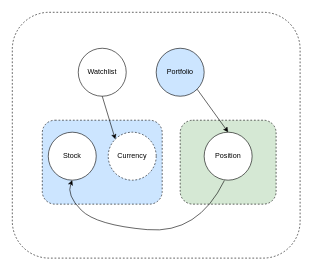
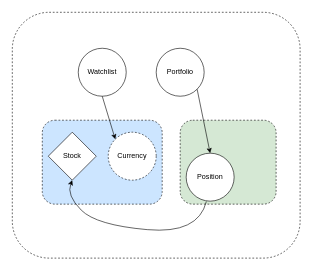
  <mxCell id="0" />
  <mxCell id="1" parent="0" />
  <mxCell id="2" value="" style="rounded=1;whiteSpace=wrap;html=1;dashed=1;" vertex="1" parent="1"><mxGeometry x="20" y="20" width="480" height="410" as="geometry" /></mxCell>
  <mxCell id="3" value="" style="rounded=1;whiteSpace=wrap;html=1;dashed=1;fillColor=#D5E8D4;" vertex="1" parent="1"><mxGeometry x="300" y="200" width="160" height="140" as="geometry" /></mxCell>
  <mxCell id="4" value="" style="rounded=1;whiteSpace=wrap;html=1;dashed=1;fillColor=#CCE5FF;" vertex="1" parent="1"><mxGeometry x="70" y="200" width="200" height="140" as="geometry" /></mxCell>
- <mxCell id="5" value="Portfolio" style="ellipse;whiteSpace=wrap;html=1;aspect=fixed;fillColor=#cce5ff;" vertex="1" parent="1"><mxGeometry x="260" y="80" width="80" height="80" as="geometry" /></mxCell>
- <mxCell id="6" value="Stock" style="ellipse;whiteSpace=wrap;html=1;aspect=fixed;" vertex="1" parent="1"><mxGeometry x="80" y="220" width="80" height="80" as="geometry" /></mxCell>
- <mxCell id="7" value="Position" style="ellipse;whiteSpace=wrap;html=1;aspect=fixed;" vertex="1" parent="1"><mxGeometry x="340" y="220" width="80" height="80" as="geometry" /></mxCell>
+ <mxCell id="5" value="Portfolio" style="ellipse;whiteSpace=wrap;html=1;aspect=fixed;" vertex="1" parent="1"><mxGeometry x="260" y="80" width="80" height="80" as="geometry" /></mxCell>
+ <mxCell id="6" value="Stock" style="rhombus;whiteSpace=wrap;html=1;aspect=fixed;" vertex="1" parent="1"><mxGeometry x="80" y="220" width="80" height="80" as="geometry" /></mxCell>
+ <mxCell id="7" value="Position" style="ellipse;whiteSpace=wrap;html=1;aspect=fixed;" vertex="1" parent="1"><mxGeometry x="310" y="255" width="80" height="80" as="geometry" /></mxCell>
  <mxCell id="8" value="Currency" style="ellipse;whiteSpace=wrap;html=1;aspect=fixed;dashed=1;" vertex="1" parent="1"><mxGeometry x="180" y="220" width="80" height="80" as="geometry" /></mxCell>
  <mxCell id="9" value="Watchlist" style="ellipse;whiteSpace=wrap;html=1;aspect=fixed;" vertex="1" parent="1"><mxGeometry x="130" y="80" width="80" height="80" as="geometry" /></mxCell>
  <mxCell id="10" value="" style="endArrow=classic;html=1;entryX=0;entryY=0;entryDx=0;entryDy=0;" edge="1" parent="1" target="8"><mxGeometry width="50" height="50" relative="1" as="geometry"><mxPoint x="170" y="160" as="sourcePoint" /><mxPoint x="250" y="150" as="targetPoint" /></mxGeometry></mxCell>
  <mxCell id="11" value="" style="endArrow=classic;html=1;exitX=1;exitY=1;exitDx=0;exitDy=0;entryX=0.5;entryY=0;entryDx=0;entryDy=0;" edge="1" parent="1" source="5" target="7"><mxGeometry width="50" height="50" relative="1" as="geometry"><mxPoint x="460" y="350" as="sourcePoint" /><mxPoint x="510" y="300" as="targetPoint" /></mxGeometry></mxCell>
  <mxCell id="12" value="" style="curved=1;endArrow=classic;html=1;entryX=0.5;entryY=1;entryDx=0;entryDy=0;exitX=0.421;exitY=1.008;exitDx=0;exitDy=0;exitPerimeter=0;" edge="1" parent="1" source="7" target="6"><mxGeometry width="50" height="50" relative="1" as="geometry"><mxPoint x="110" y="375" as="sourcePoint" /><mxPoint x="160" y="325" as="targetPoint" /><Array as="points"><mxPoint x="330" y="390" /><mxPoint x="160" y="375" /><mxPoint x="110" y="325" /></Array></mxGeometry></mxCell>
